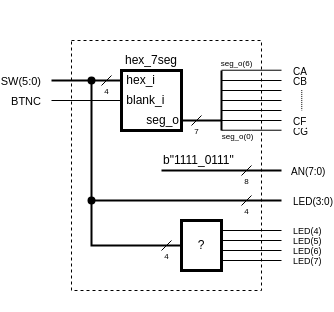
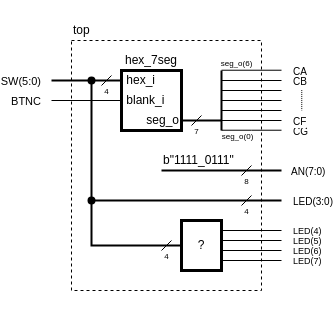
  <mxCell id="0" />
  <mxCell id="1" parent="0" />
  <mxCell id="2" value="" style="rounded=0;whiteSpace=wrap;html=1;fontSize=9;connectable=0;dashed=1;" vertex="1" parent="1"><mxGeometry x="50" y="40" width="190" height="250" as="geometry" /></mxCell>
  <mxCell id="3" value="" style="rounded=0;whiteSpace=wrap;html=1;strokeWidth=3;" parent="1" vertex="1"><mxGeometry x="100" y="70" width="60" height="60" as="geometry" /></mxCell>
  <mxCell id="4" value="hex_7seg" style="text;html=1;strokeColor=none;fillColor=none;align=center;verticalAlign=middle;whiteSpace=wrap;rounded=0;" parent="1" vertex="1"><mxGeometry x="100" y="50" width="60" height="20" as="geometry" /></mxCell>
  <mxCell id="5" value="&amp;nbsp;hex_i" style="text;html=1;strokeColor=none;fillColor=none;align=left;verticalAlign=middle;whiteSpace=wrap;rounded=0;" parent="1" vertex="1"><mxGeometry x="100" y="70" width="70" height="20" as="geometry" /></mxCell>
  <mxCell id="6" value="&amp;nbsp;blank_i" style="text;html=1;strokeColor=none;fillColor=none;align=left;verticalAlign=middle;whiteSpace=wrap;rounded=0;" parent="1" vertex="1"><mxGeometry x="100" y="90" width="70" height="20" as="geometry" /></mxCell>
  <mxCell id="7" value="seg_o" style="text;html=1;strokeColor=none;fillColor=none;align=right;verticalAlign=middle;whiteSpace=wrap;rounded=0;" parent="1" vertex="1"><mxGeometry x="110" y="110" width="50" height="20" as="geometry" /></mxCell>
  <mxCell id="8" value="" style="endArrow=none;html=1;rounded=0;fontSize=10;strokeWidth=2;" parent="1" target="5" edge="1"><mxGeometry width="50" height="50" relative="1" as="geometry"><mxPoint x="30" y="80" as="sourcePoint" /><mxPoint x="-80" y="-10" as="targetPoint" /></mxGeometry></mxCell>
  <mxCell id="9" value="" style="endArrow=none;html=1;rounded=0;fontSize=10;" parent="1" target="6" edge="1"><mxGeometry width="50" height="50" relative="1" as="geometry"><mxPoint x="30" y="100" as="sourcePoint" /><mxPoint x="0" y="110" as="targetPoint" /></mxGeometry></mxCell>
  <mxCell id="10" value="" style="endArrow=none;html=1;rounded=0;fontSize=10;strokeWidth=2;" parent="1" source="7" edge="1"><mxGeometry width="50" height="50" relative="1" as="geometry"><mxPoint x="190" y="125" as="sourcePoint" /><mxPoint x="200" y="120" as="targetPoint" /></mxGeometry></mxCell>
  <mxCell id="11" value="CG" style="edgeLabel;html=1;align=left;verticalAlign=middle;resizable=0;points=[];fontSize=10;" parent="10" vertex="1" connectable="0"><mxGeometry x="0.489" y="1" relative="1" as="geometry"><mxPoint x="80" y="11" as="offset" /></mxGeometry></mxCell>
  <mxCell id="12" value="" style="endArrow=none;html=1;rounded=0;fontSize=10;strokeWidth=2;" parent="1" edge="1"><mxGeometry width="50" height="50" relative="1" as="geometry"><mxPoint x="140" y="170" as="sourcePoint" /><mxPoint x="260" y="170" as="targetPoint" /></mxGeometry></mxCell>
  <mxCell id="13" value="AN(7:0)" style="edgeLabel;html=1;align=left;verticalAlign=middle;resizable=0;points=[];fontSize=10;" parent="12" vertex="1" connectable="0"><mxGeometry x="0.791" y="3" relative="1" as="geometry"><mxPoint x="21" y="3" as="offset" /></mxGeometry></mxCell>
  <mxCell id="14" value="b&quot;1111_0111&quot;" style="text;html=1;strokeColor=none;fillColor=none;align=left;verticalAlign=middle;whiteSpace=wrap;rounded=0;" parent="1" vertex="1"><mxGeometry x="140" y="150" width="100" height="20" as="geometry" /></mxCell>
  <mxCell id="15" value="" style="endArrow=none;html=1;rounded=0;fontSize=10;strokeWidth=1;" parent="1" edge="1"><mxGeometry width="50" height="50" relative="1" as="geometry"><mxPoint x="80" y="85" as="sourcePoint" /><mxPoint x="90" y="75" as="targetPoint" /></mxGeometry></mxCell>
  <mxCell id="16" value="4" style="edgeLabel;html=1;align=center;verticalAlign=middle;resizable=0;points=[];fontSize=8;" parent="15" vertex="1" connectable="0"><mxGeometry x="-0.521" y="-1" relative="1" as="geometry"><mxPoint x="2" y="7" as="offset" /></mxGeometry></mxCell>
  <mxCell id="17" value="" style="endArrow=none;html=1;rounded=0;fontSize=10;strokeWidth=1;" parent="1" edge="1"><mxGeometry width="50" height="50" relative="1" as="geometry"><mxPoint x="170" y="125" as="sourcePoint" /><mxPoint x="180" y="115" as="targetPoint" /></mxGeometry></mxCell>
  <mxCell id="18" value="7" style="edgeLabel;html=1;align=center;verticalAlign=middle;resizable=0;points=[];fontSize=8;" parent="17" vertex="1" connectable="0"><mxGeometry x="-0.521" y="-1" relative="1" as="geometry"><mxPoint x="2" y="7" as="offset" /></mxGeometry></mxCell>
  <mxCell id="19" value="" style="endArrow=none;html=1;rounded=0;fontSize=10;strokeWidth=1;" parent="1" edge="1"><mxGeometry width="50" height="50" relative="1" as="geometry"><mxPoint x="220" y="175" as="sourcePoint" /><mxPoint x="230" y="165" as="targetPoint" /></mxGeometry></mxCell>
  <mxCell id="20" value="8" style="edgeLabel;html=1;align=center;verticalAlign=middle;resizable=0;points=[];fontSize=8;" parent="19" vertex="1" connectable="0"><mxGeometry x="-0.521" y="-1" relative="1" as="geometry"><mxPoint x="2" y="7" as="offset" /></mxGeometry></mxCell>
  <mxCell id="21" value="BTNC" style="edgeLabel;html=1;align=right;verticalAlign=middle;resizable=0;points=[];" vertex="1" connectable="0" parent="1"><mxGeometry x="20" y="100" as="geometry" /></mxCell>
  <mxCell id="22" value="SW(5:0)" style="edgeLabel;html=1;align=right;verticalAlign=middle;resizable=0;points=[];" vertex="1" connectable="0" parent="1"><mxGeometry x="20" y="80" as="geometry" /></mxCell>
  <mxCell id="23" value="" style="endArrow=none;html=1;rounded=0;fontSize=10;" edge="1" parent="1"><mxGeometry width="50" height="50" relative="1" as="geometry"><mxPoint x="200" y="120" as="sourcePoint" /><mxPoint x="260" y="120" as="targetPoint" /></mxGeometry></mxCell>
  <mxCell id="24" value="seg_o(0)" style="edgeLabel;html=1;align=center;verticalAlign=middle;resizable=0;points=[];fontSize=8;" vertex="1" connectable="0" parent="23"><mxGeometry x="0.43" y="1" relative="1" as="geometry"><mxPoint x="-28" y="16" as="offset" /></mxGeometry></mxCell>
  <mxCell id="25" value="" style="endArrow=none;html=1;rounded=0;fontSize=10;" edge="1" parent="1"><mxGeometry width="50" height="50" relative="1" as="geometry"><mxPoint x="200" y="69.72" as="sourcePoint" /><mxPoint x="260" y="69.72" as="targetPoint" /><Array as="points"><mxPoint x="200" y="69.92" /></Array></mxGeometry></mxCell>
  <mxCell id="26" value="seg_o(6)" style="edgeLabel;html=1;align=center;verticalAlign=middle;resizable=0;points=[];fontSize=8;" vertex="1" connectable="0" parent="25"><mxGeometry x="0.43" y="1" relative="1" as="geometry"><mxPoint x="-28" y="-6" as="offset" /></mxGeometry></mxCell>
  <mxCell id="27" value="" style="endArrow=none;html=1;rounded=0;fontSize=10;" edge="1" parent="1"><mxGeometry width="50" height="50" relative="1" as="geometry"><mxPoint x="200" y="129.72" as="sourcePoint" /><mxPoint x="260" y="129.72" as="targetPoint" /><Array as="points"><mxPoint x="230" y="129.72" /></Array></mxGeometry></mxCell>
  <mxCell id="28" value="" style="endArrow=none;html=1;rounded=0;fontSize=10;" edge="1" parent="1"><mxGeometry width="50" height="50" relative="1" as="geometry"><mxPoint x="200" y="80" as="sourcePoint" /><mxPoint x="260" y="80" as="targetPoint" /></mxGeometry></mxCell>
  <mxCell id="29" value="" style="endArrow=none;html=1;rounded=0;fontSize=10;" edge="1" parent="1"><mxGeometry width="50" height="50" relative="1" as="geometry"><mxPoint x="200" y="90" as="sourcePoint" /><mxPoint x="260" y="90" as="targetPoint" /></mxGeometry></mxCell>
  <mxCell id="30" value="" style="endArrow=none;html=1;rounded=0;fontSize=10;" edge="1" parent="1"><mxGeometry width="50" height="50" relative="1" as="geometry"><mxPoint x="200" y="100" as="sourcePoint" /><mxPoint x="260" y="100" as="targetPoint" /></mxGeometry></mxCell>
  <mxCell id="31" value="" style="endArrow=none;html=1;rounded=0;fontSize=10;" edge="1" parent="1"><mxGeometry width="50" height="50" relative="1" as="geometry"><mxPoint x="200" y="110" as="sourcePoint" /><mxPoint x="260" y="110" as="targetPoint" /></mxGeometry></mxCell>
  <mxCell id="32" value="CF" style="edgeLabel;html=1;align=left;verticalAlign=middle;resizable=0;points=[];fontSize=10;" vertex="1" connectable="0" parent="1"><mxGeometry x="270.28" y="120" as="geometry" /></mxCell>
  <mxCell id="33" value="CA" style="edgeLabel;html=1;align=left;verticalAlign=middle;resizable=0;points=[];fontSize=10;" vertex="1" connectable="0" parent="1"><mxGeometry x="270.28" y="70" as="geometry" /></mxCell>
  <mxCell id="34" value="CB" style="edgeLabel;html=1;align=left;verticalAlign=middle;resizable=0;points=[];fontSize=10;" vertex="1" connectable="0" parent="1"><mxGeometry x="270.28" y="80" as="geometry" /></mxCell>
  <mxCell id="35" value="" style="endArrow=none;html=1;rounded=0;fontSize=10;strokeWidth=1;dashed=1;dashPattern=1 1;" edge="1" parent="1"><mxGeometry width="50" height="50" relative="1" as="geometry"><mxPoint x="280.28" y="89.6" as="sourcePoint" /><mxPoint x="280.28" y="110" as="targetPoint" /></mxGeometry></mxCell>
  <mxCell id="36" value="" style="endArrow=none;html=1;rounded=0;fontSize=10;strokeWidth=2;" edge="1" parent="1"><mxGeometry width="50" height="50" relative="1" as="geometry"><mxPoint x="200" y="130" as="sourcePoint" /><mxPoint x="200" y="70" as="targetPoint" /></mxGeometry></mxCell>
  <mxCell id="37" value="" style="endArrow=none;html=1;rounded=0;fontSize=10;strokeWidth=2;startArrow=oval;startFill=1;" edge="1" parent="1"><mxGeometry width="50" height="50" relative="1" as="geometry"><mxPoint x="70" y="80" as="sourcePoint" /><mxPoint x="260" y="200" as="targetPoint" /><Array as="points"><mxPoint x="70" y="200" /></Array></mxGeometry></mxCell>
  <mxCell id="38" value="LED(3:0)" style="edgeLabel;html=1;align=left;verticalAlign=middle;resizable=0;points=[];fontSize=10;" vertex="1" connectable="0" parent="37"><mxGeometry x="0.791" y="3" relative="1" as="geometry"><mxPoint x="42" y="3" as="offset" /></mxGeometry></mxCell>
  <mxCell id="39" value="" style="endArrow=none;html=1;rounded=0;fontSize=10;strokeWidth=1;" edge="1" parent="1"><mxGeometry width="50" height="50" relative="1" as="geometry"><mxPoint x="220" y="205" as="sourcePoint" /><mxPoint x="230" y="195" as="targetPoint" /></mxGeometry></mxCell>
  <mxCell id="40" value="4" style="edgeLabel;html=1;align=center;verticalAlign=middle;resizable=0;points=[];fontSize=8;" vertex="1" connectable="0" parent="39"><mxGeometry x="-0.521" y="-1" relative="1" as="geometry"><mxPoint x="2" y="7" as="offset" /></mxGeometry></mxCell>
  <mxCell id="41" value="" style="endArrow=none;html=1;rounded=0;fontSize=10;strokeWidth=2;startArrow=oval;startFill=1;entryX=0;entryY=0.5;entryDx=0;entryDy=0;" edge="1" parent="1" target="42"><mxGeometry width="50" height="50" relative="1" as="geometry"><mxPoint x="70" y="200" as="sourcePoint" /><mxPoint x="180" y="245" as="targetPoint" /><Array as="points"><mxPoint x="70" y="245" /></Array></mxGeometry></mxCell>
  <mxCell id="42" value="?" style="rounded=0;whiteSpace=wrap;html=1;strokeWidth=3;" vertex="1" parent="1"><mxGeometry x="160" y="220" width="40" height="50" as="geometry" /></mxCell>
  <mxCell id="43" value="" style="endArrow=none;html=1;rounded=0;fontSize=10;" edge="1" parent="1"><mxGeometry width="50" height="50" relative="1" as="geometry"><mxPoint x="200" y="230" as="sourcePoint" /><mxPoint x="260" y="230" as="targetPoint" /></mxGeometry></mxCell>
  <mxCell id="44" value="LED(4)" style="edgeLabel;html=1;align=left;verticalAlign=middle;resizable=0;points=[];fontSize=9;" vertex="1" connectable="0" parent="1"><mxGeometry x="270" y="230" as="geometry" /></mxCell>
  <mxCell id="45" value="" style="endArrow=none;html=1;rounded=0;fontSize=10;" edge="1" parent="1"><mxGeometry width="50" height="50" relative="1" as="geometry"><mxPoint x="200" y="240" as="sourcePoint" /><mxPoint x="260" y="240" as="targetPoint" /></mxGeometry></mxCell>
  <mxCell id="46" value="" style="endArrow=none;html=1;rounded=0;fontSize=10;" edge="1" parent="1"><mxGeometry width="50" height="50" relative="1" as="geometry"><mxPoint x="200" y="250" as="sourcePoint" /><mxPoint x="260" y="250" as="targetPoint" /></mxGeometry></mxCell>
  <mxCell id="47" value="" style="endArrow=none;html=1;rounded=0;fontSize=10;" edge="1" parent="1"><mxGeometry width="50" height="50" relative="1" as="geometry"><mxPoint x="200" y="260" as="sourcePoint" /><mxPoint x="260" y="260" as="targetPoint" /></mxGeometry></mxCell>
  <mxCell id="48" value="LED(5)" style="edgeLabel;html=1;align=left;verticalAlign=middle;resizable=0;points=[];fontSize=9;" vertex="1" connectable="0" parent="1"><mxGeometry x="270" y="240" as="geometry" /></mxCell>
  <mxCell id="49" value="LED(6)" style="edgeLabel;html=1;align=left;verticalAlign=middle;resizable=0;points=[];fontSize=9;" vertex="1" connectable="0" parent="1"><mxGeometry x="270" y="250" as="geometry" /></mxCell>
  <mxCell id="50" value="LED(7)" style="edgeLabel;html=1;align=left;verticalAlign=middle;resizable=0;points=[];fontSize=9;" vertex="1" connectable="0" parent="1"><mxGeometry x="270" y="260" as="geometry" /></mxCell>
  <mxCell id="51" value="" style="endArrow=none;html=1;rounded=0;fontSize=10;strokeWidth=1;" edge="1" parent="1"><mxGeometry width="50" height="50" relative="1" as="geometry"><mxPoint x="140" y="250" as="sourcePoint" /><mxPoint x="150" y="240" as="targetPoint" /></mxGeometry></mxCell>
  <mxCell id="52" value="4" style="edgeLabel;html=1;align=center;verticalAlign=middle;resizable=0;points=[];fontSize=8;" vertex="1" connectable="0" parent="51"><mxGeometry x="-0.521" y="-1" relative="1" as="geometry"><mxPoint x="2" y="7" as="offset" /></mxGeometry></mxCell>
+ <mxCell id="53" value="top" style="text;html=1;strokeColor=none;fillColor=none;align=left;verticalAlign=middle;whiteSpace=wrap;rounded=0;" vertex="1" parent="1"><mxGeometry x="50" y="20" width="60" height="20" as="geometry" /></mxCell>
